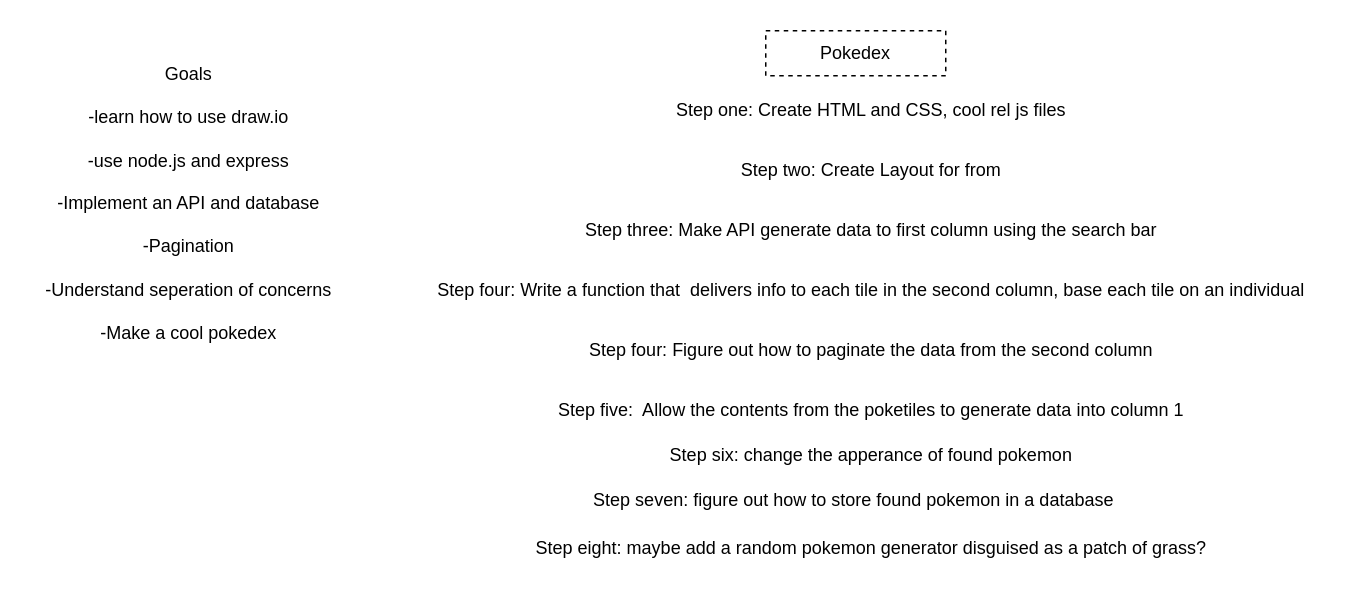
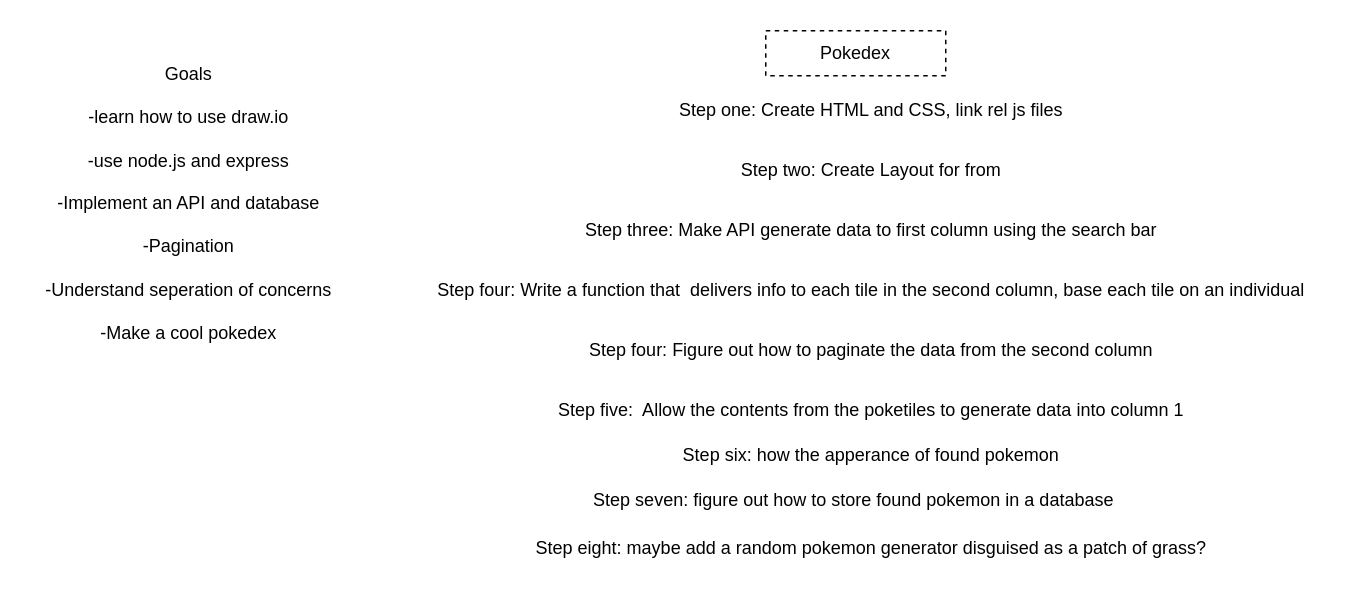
  <mxCell id="0" />
  <mxCell id="1" parent="0" />
  <mxCell id="2" value="Pokedex" style="rounded=0;whiteSpace=wrap;html=1;dashed=1;" vertex="1" parent="1"><mxGeometry x="510" width="120" height="30" as="geometry" y="20" /></mxCell>
  <mxCell id="3" value="Goals&lt;br&gt;&amp;nbsp;&lt;br&gt;-learn how to use draw.io&lt;br&gt;&lt;br&gt;-use node.js and express&lt;br&gt;&lt;br&gt;-Implement an API and database&lt;br&gt;&lt;br&gt;-Pagination&lt;br&gt;&lt;br&gt;-Understand seperation of concerns&lt;br&gt;&lt;br&gt;-Make a cool pokedex" style="text;html=1;align=center;verticalAlign=middle;resizable=0;points=[];autosize=1;strokeColor=none;fillColor=none;" vertex="1" parent="1"><mxGeometry y="35" width="210" height="200" as="geometry" x="20" /></mxCell>
- <mxCell id="4" value="Step one: Create HTML and CSS, cool rel js files" style="text;html=1;align=center;verticalAlign=middle;resizable=0;points=[];autosize=1;strokeColor=none;fillColor=none;" vertex="1" parent="1"><mxGeometry x="440" y="58" width="280" height="30" as="geometry" /></mxCell>
+ <mxCell id="4" value="Step one: Create HTML and CSS, link rel js files" style="text;html=1;align=center;verticalAlign=middle;resizable=0;points=[];autosize=1;strokeColor=none;fillColor=none;" vertex="1" parent="1"><mxGeometry x="440" y="58" width="280" height="30" as="geometry" /></mxCell>
  <mxCell id="5" value="Step two: Create Layout for from" style="text;html=1;align=center;verticalAlign=middle;resizable=0;points=[];autosize=1;strokeColor=none;fillColor=none;" vertex="1" parent="1"><mxGeometry x="470" y="98" width="220" height="30" as="geometry" /></mxCell>
  <mxCell id="6" value="Step three: Make API generate data to first column using the search bar" style="text;html=1;align=center;verticalAlign=middle;resizable=0;points=[];autosize=1;strokeColor=none;fillColor=none;" vertex="1" parent="1"><mxGeometry x="380" y="138" width="400" height="30" as="geometry" /></mxCell>
  <mxCell id="7" value="Step four: Write a function that&amp;nbsp; delivers info to each tile in the second column, base each tile on an individual" style="text;html=1;align=center;verticalAlign=middle;resizable=0;points=[];autosize=1;strokeColor=none;fillColor=none;" vertex="1" parent="1"><mxGeometry x="280" y="178" width="600" height="30" as="geometry" /></mxCell>
  <mxCell id="8" value="Step four: Figure out how to paginate the data from the second column" style="text;html=1;align=center;verticalAlign=middle;resizable=0;points=[];autosize=1;strokeColor=none;fillColor=none;" vertex="1" parent="1"><mxGeometry x="380" y="218" width="400" height="30" as="geometry" /></mxCell>
  <mxCell id="9" value="Step five:&amp;nbsp; Allow the contents from the poketiles to generate data into column 1" style="text;html=1;align=center;verticalAlign=middle;resizable=0;points=[];autosize=1;strokeColor=none;fillColor=none;" vertex="1" parent="1"><mxGeometry x="360" y="258" width="440" height="30" as="geometry" /></mxCell>
- <mxCell id="10" value="Step six: change the apperance of found pokemon" style="text;html=1;align=center;verticalAlign=middle;resizable=0;points=[];autosize=1;strokeColor=none;fillColor=none;" vertex="1" parent="1"><mxGeometry x="435" y="288" width="290" height="30" as="geometry" /></mxCell>
+ <mxCell id="10" value="Step six: how the apperance of found pokemon" style="text;html=1;align=center;verticalAlign=middle;resizable=0;points=[];autosize=1;strokeColor=none;fillColor=none;" vertex="1" parent="1"><mxGeometry x="435" y="288" width="290" height="30" as="geometry" /></mxCell>
  <mxCell id="11" value="Step seven: figure out how to store found pokemon in a database&amp;nbsp;" style="text;html=1;align=center;verticalAlign=middle;resizable=0;points=[];autosize=1;strokeColor=none;fillColor=none;" vertex="1" parent="1"><mxGeometry x="385" y="318" width="370" height="30" as="geometry" /></mxCell>
  <mxCell id="12" value="Step eight: maybe add a random pokemon generator disguised as a patch of grass?" style="text;html=1;align=center;verticalAlign=middle;resizable=0;points=[];autosize=1;strokeColor=none;fillColor=none;" vertex="1" parent="1"><mxGeometry x="345" y="350" width="470" height="30" as="geometry" /></mxCell>
